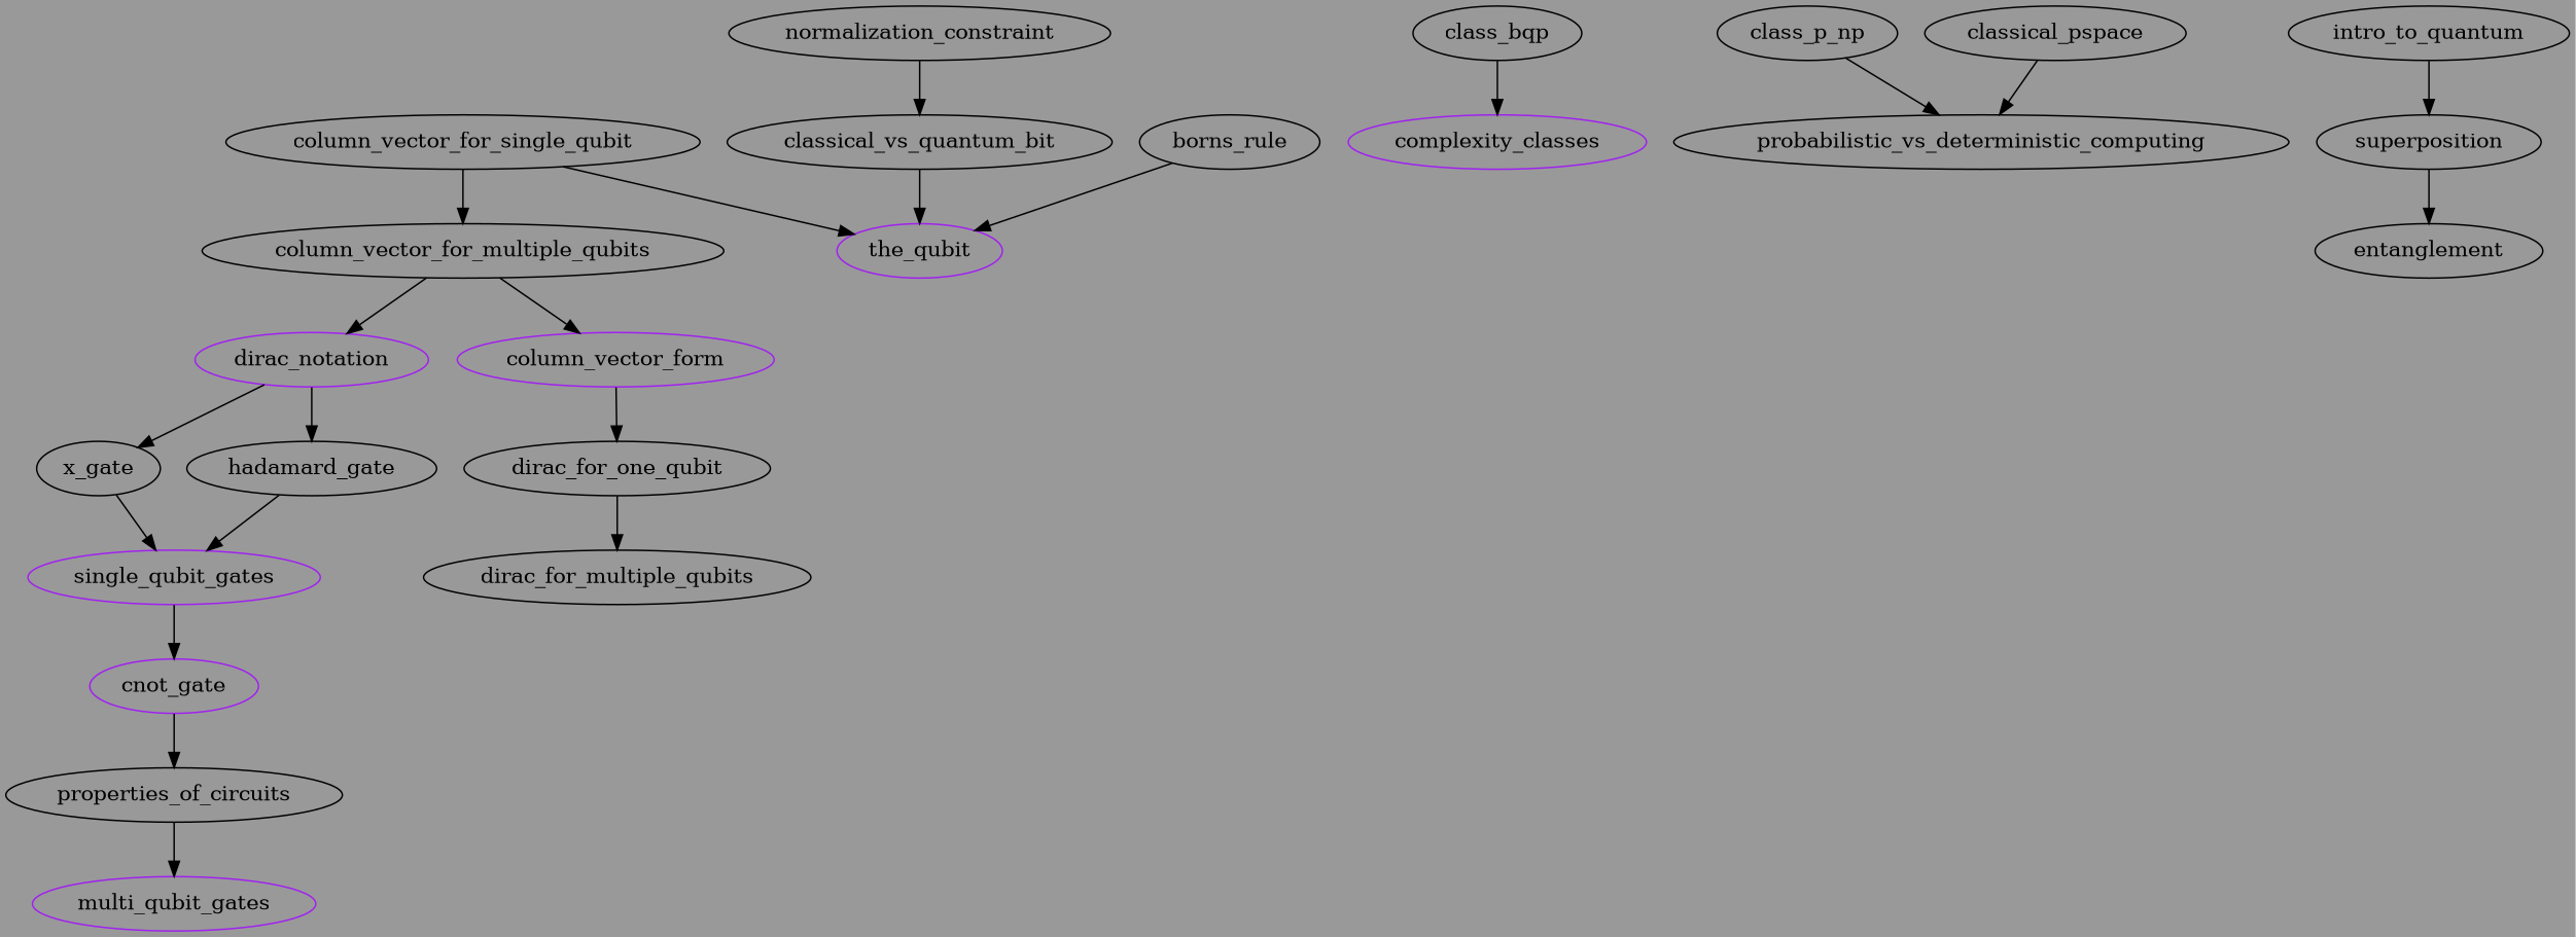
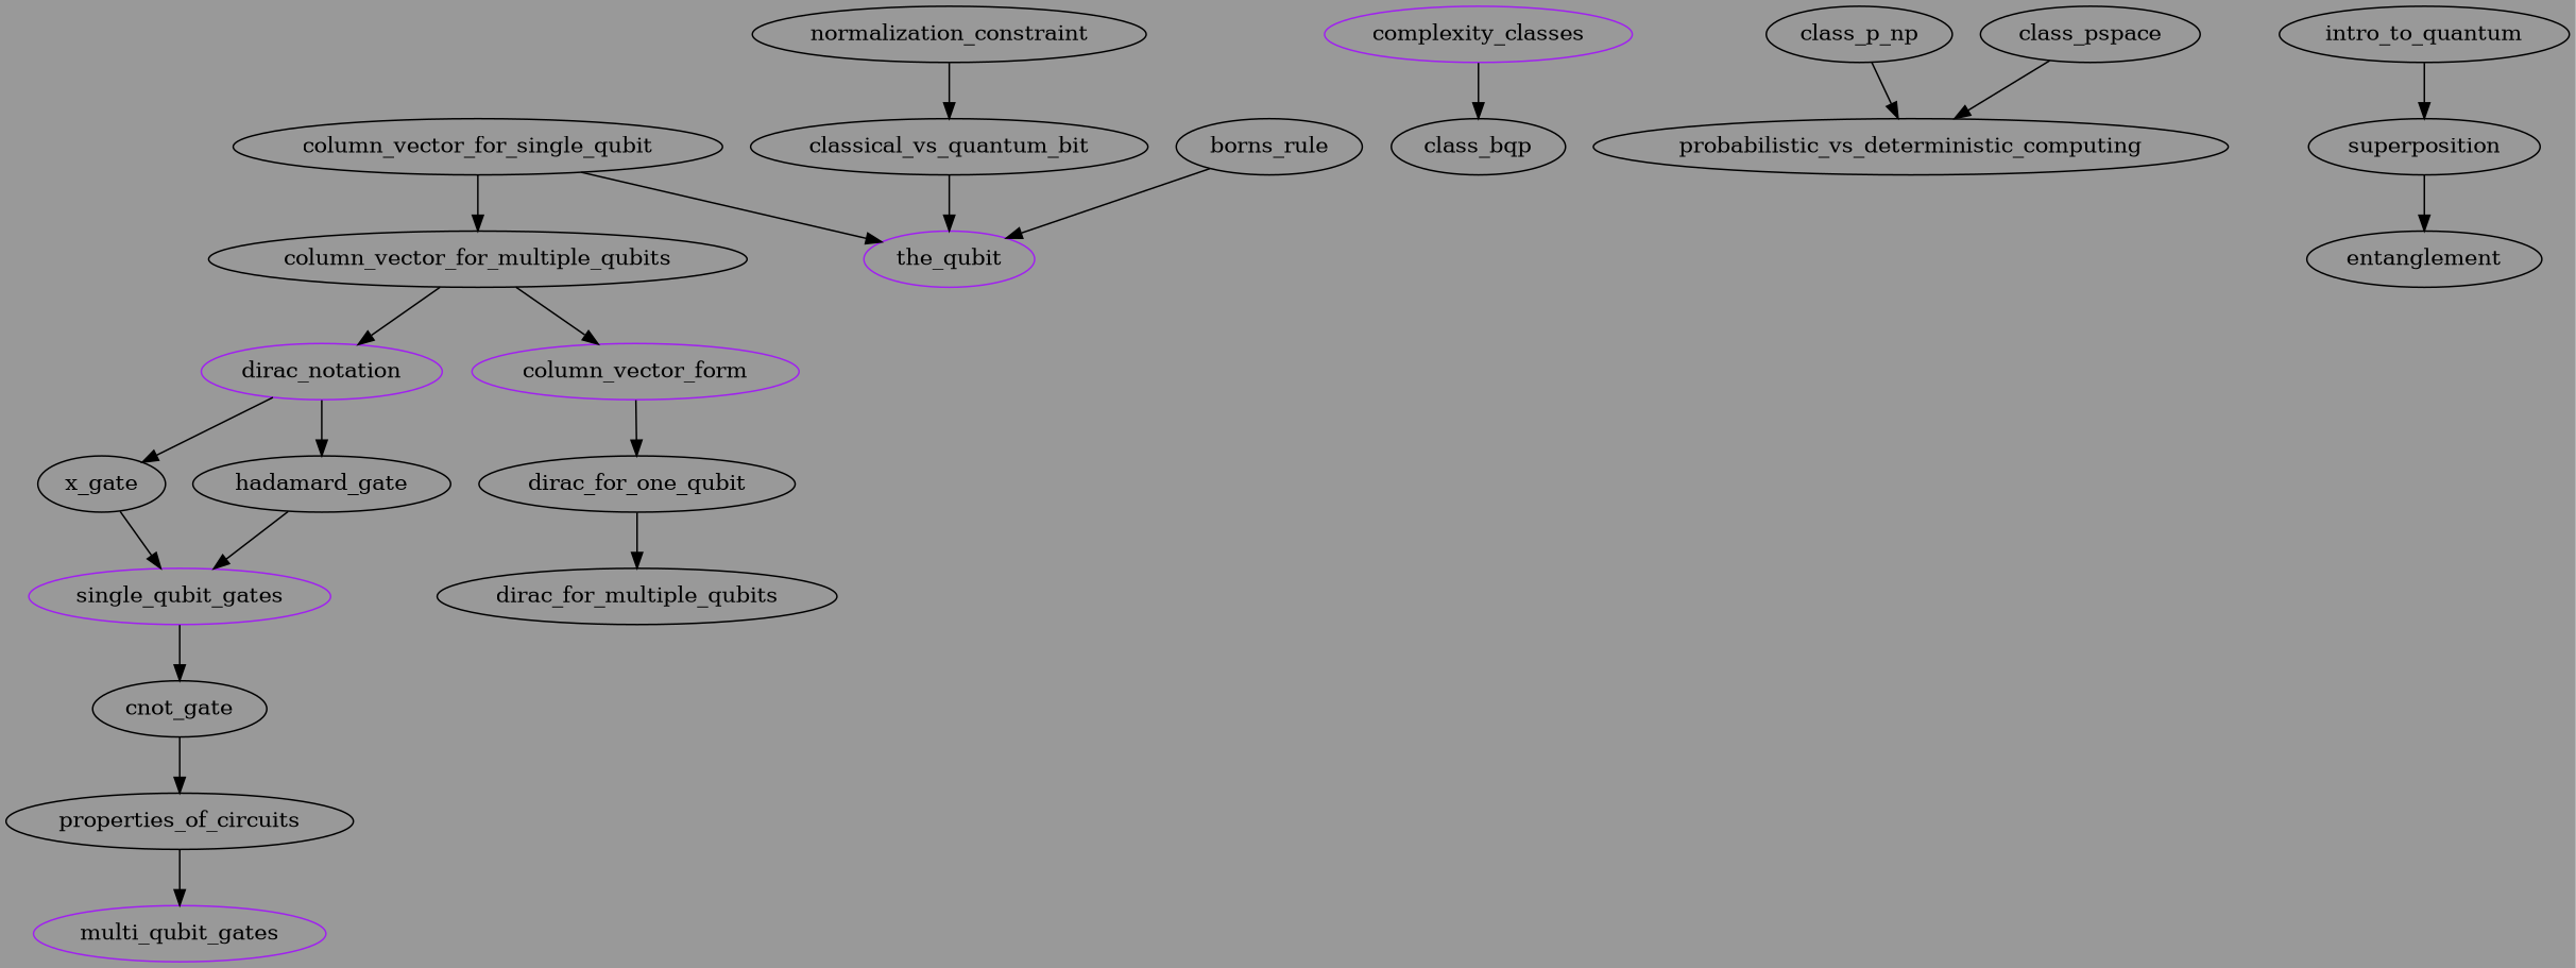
  digraph {
    bgcolor="#999999"
    dirac_notation [color=purple]
    x_gate
    hadamard_gate
    single_qubit_gates [color=purple]
    dirac_for_one_qubit
    dirac_for_multiple_qubits
    column_vector_form [color=purple]
    column_vector_for_multiple_qubits
    column_vector_for_single_qubit
    the_qubit [color=purple]
    classical_vs_quantum_bit
    borns_rule
    normalization_constraint
-   cnot_gate [color=purple]
+   cnot_gate
    properties_of_circuits
    multi_qubit_gates [color=purple]
    complexity_classes [color=purple]
    class_bqp
    class_p_np
    probabilistic_vs_deterministic_computing
-   class_pspace [label=classical_pspace]
+   class_pspace
    intro_to_quantum
    superposition
    entanglement
    dirac_notation -> x_gate
    dirac_notation -> hadamard_gate
    x_gate -> single_qubit_gates
    hadamard_gate -> single_qubit_gates
    single_qubit_gates -> cnot_gate
    dirac_for_one_qubit -> dirac_for_multiple_qubits
    column_vector_form -> dirac_for_one_qubit
    column_vector_for_multiple_qubits -> dirac_notation
    column_vector_for_multiple_qubits -> column_vector_form
    column_vector_for_single_qubit -> column_vector_for_multiple_qubits
    column_vector_for_single_qubit -> the_qubit
    classical_vs_quantum_bit -> the_qubit
    borns_rule -> the_qubit
    normalization_constraint -> classical_vs_quantum_bit
    cnot_gate -> properties_of_circuits
    properties_of_circuits -> multi_qubit_gates
-   class_bqp -> complexity_classes
+   complexity_classes -> class_bqp
    class_p_np -> probabilistic_vs_deterministic_computing
    class_pspace -> probabilistic_vs_deterministic_computing
    intro_to_quantum -> superposition
    superposition -> entanglement
  }
